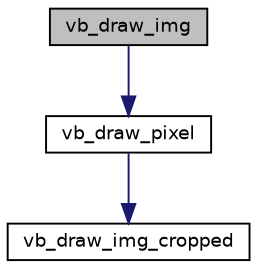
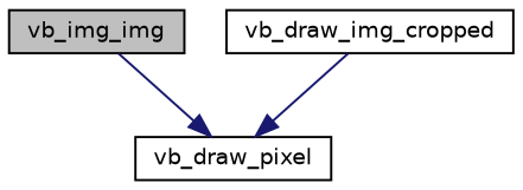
  digraph {
    rankdir=TB
    node [color=black fillcolor=white fontname=Helvetica fontsize=10 shape=record style=filled]
    edge [color=midnightblue fontname=Helvetica fontsize=10 labelfontname=Helvetica labelfontsize=10 style=solid]
-   n1 [fillcolor=grey75 fontcolor=black height=0.2 label=vb_draw_img width=0.4]
+   n1 [fillcolor=grey75 fontcolor=black height=0.2 label=vb_img_img width=0.4]
    n2 [height=0.2 label=vb_draw_pixel width=0.4]
    n3 [height=0.2 label=vb_draw_img_cropped width=0.4]
    n1 -> n2
-   n2 -> n3
+   n3 -> n2
  }
